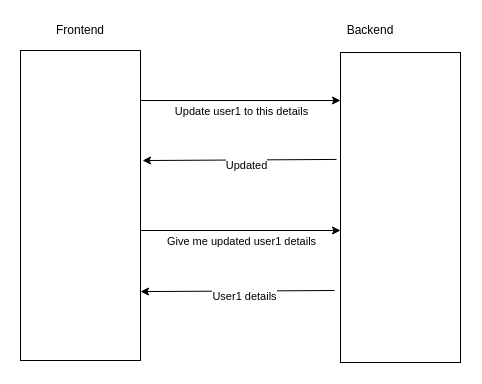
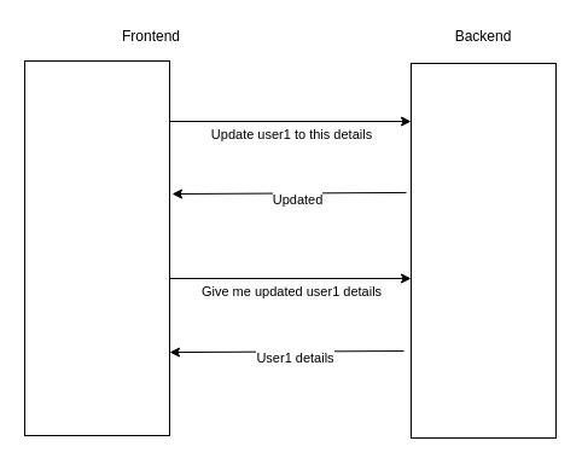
  <mxCell id="0" />
  <mxCell id="1" parent="0" />
  <mxCell id="2" style="edgeStyle=orthogonalEdgeStyle;rounded=0;orthogonalLoop=1;jettySize=auto;html=1;" edge="1" parent="1"><mxGeometry relative="1" as="geometry"><mxPoint x="340" y="100" as="targetPoint" /><mxPoint x="140" y="100" as="sourcePoint" /></mxGeometry></mxCell>
  <mxCell id="3" value="Update user1 to this details" style="edgeLabel;html=1;align=center;verticalAlign=middle;resizable=0;points=[];" vertex="1" connectable="0" parent="2"><mxGeometry x="-0.25" y="-3" relative="1" as="geometry"><mxPoint x="25" y="7" as="offset" /></mxGeometry></mxCell>
  <mxCell id="4" value="" style="rounded=0;whiteSpace=wrap;html=1;" vertex="1" parent="1"><mxGeometry x="20" y="50" width="120" height="310" as="geometry" /></mxCell>
  <mxCell id="5" value="" style="rounded=0;whiteSpace=wrap;html=1;" vertex="1" parent="1"><mxGeometry x="340" y="52" width="120" height="310" as="geometry" /></mxCell>
  <mxCell id="6" value="" style="endArrow=classic;html=1;exitX=-0.033;exitY=0.345;exitDx=0;exitDy=0;exitPerimeter=0;entryX=1.017;entryY=0.355;entryDx=0;entryDy=0;entryPerimeter=0;" edge="1" parent="1" source="5" target="4"><mxGeometry width="50" height="50" relative="1" as="geometry"><mxPoint x="170" y="210" as="sourcePoint" /><mxPoint x="220" y="160" as="targetPoint" /></mxGeometry></mxCell>
  <mxCell id="7" value="Updated" style="edgeLabel;html=1;align=center;verticalAlign=middle;resizable=0;points=[];" vertex="1" connectable="0" parent="6"><mxGeometry x="-0.061" y="5" relative="1" as="geometry"><mxPoint as="offset" /></mxGeometry></mxCell>
- <mxCell id="8" value="Backend" style="text;html=1;strokeColor=none;fillColor=none;align=center;verticalAlign=middle;whiteSpace=wrap;rounded=0;" vertex="1" parent="1"><mxGeometry x="350" y="20" width="40" height="20" as="geometry" /></mxCell>
- <mxCell id="9" value="Frontend" style="text;html=1;strokeColor=none;fillColor=none;align=center;verticalAlign=middle;whiteSpace=wrap;rounded=0;" vertex="1" parent="1"><mxGeometry x="60" y="20" width="40" height="20" as="geometry" /></mxCell>
+ <mxCell id="8" value="Backend" style="text;html=1;strokeColor=none;fillColor=none;align=center;verticalAlign=middle;whiteSpace=wrap;rounded=0;" vertex="1" parent="1"><mxGeometry x="380" y="20" width="40" height="20" as="geometry" /></mxCell>
+ <mxCell id="9" value="Frontend" style="text;html=1;strokeColor=none;fillColor=none;align=center;verticalAlign=middle;whiteSpace=wrap;rounded=0;" vertex="1" parent="1"><mxGeometry x="105" y="20" width="40" height="20" as="geometry" /></mxCell>
  <mxCell id="10" style="edgeStyle=orthogonalEdgeStyle;rounded=0;orthogonalLoop=1;jettySize=auto;html=1;" edge="1" parent="1"><mxGeometry relative="1" as="geometry"><mxPoint x="340" y="230" as="targetPoint" /><mxPoint x="140" y="230" as="sourcePoint" /></mxGeometry></mxCell>
  <mxCell id="11" value="Give me updated user1 details" style="edgeLabel;html=1;align=center;verticalAlign=middle;resizable=0;points=[];" vertex="1" connectable="0" parent="10"><mxGeometry x="-0.25" y="-3" relative="1" as="geometry"><mxPoint x="25" y="7" as="offset" /></mxGeometry></mxCell>
  <mxCell id="12" value="" style="endArrow=classic;html=1;exitX=-0.033;exitY=0.345;exitDx=0;exitDy=0;exitPerimeter=0;entryX=1.017;entryY=0.355;entryDx=0;entryDy=0;entryPerimeter=0;" edge="1" parent="1"><mxGeometry width="50" height="50" relative="1" as="geometry"><mxPoint x="334" y="290" as="sourcePoint" /><mxPoint x="140" y="291.1" as="targetPoint" /></mxGeometry></mxCell>
  <mxCell id="13" value="User1 details" style="edgeLabel;html=1;align=center;verticalAlign=middle;resizable=0;points=[];" vertex="1" connectable="0" parent="12"><mxGeometry x="-0.061" y="5" relative="1" as="geometry"><mxPoint as="offset" /></mxGeometry></mxCell>
